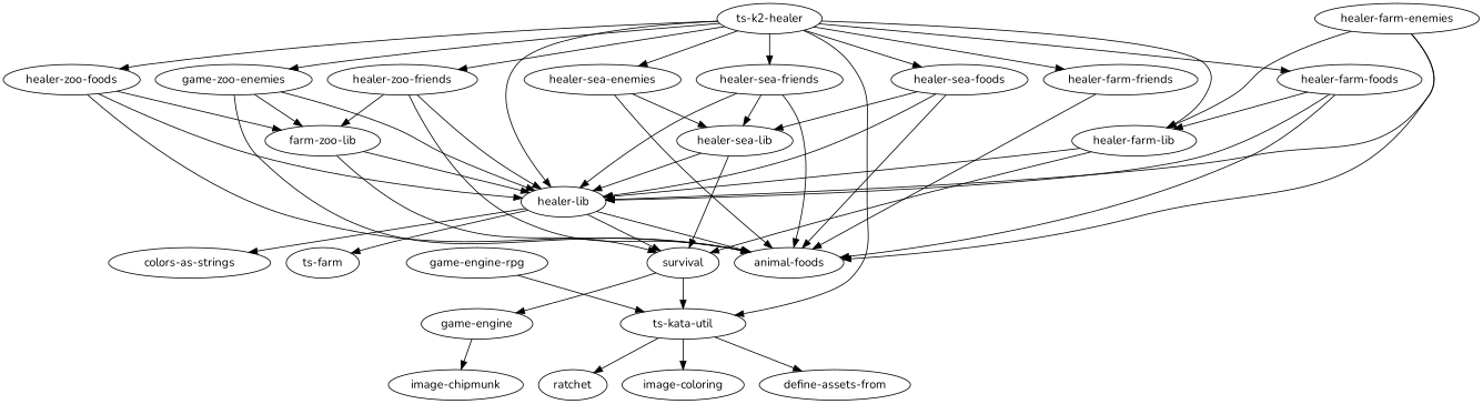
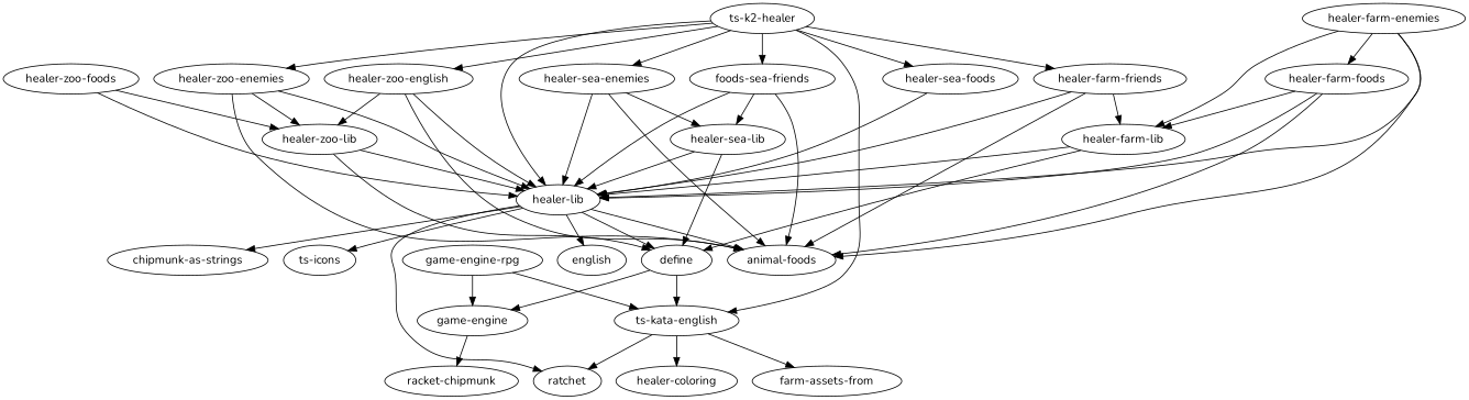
  digraph {
    fontname=Nunito
    node [fontname=Nunito]
    edge [fontname=Nunito]
    n1 [label="healer-farm-foods"]
    n2 [label="healer-lib"]
    n3 [label="animal-foods"]
    n4 [label="healer-farm-lib"]
-   n6 [label="ts-kata-util"]
-   n7 [label="image-coloring"]
+   n5 [label=english]
+   n6 [label="ts-kata-english"]
+   n7 [label="healer-coloring"]
    n8 [label=ratchet]
-   n9 [label="define-assets-from"]
+   n9 [label="farm-assets-from"]
    n10 [label="healer-sea-enemies"]
    n11 [label="healer-sea-lib"]
    n12 [label="healer-zoo-foods"]
-   n13 [label="farm-zoo-lib"]
+   n13 [label="healer-zoo-lib"]
    n14 [label="game-engine-rpg"]
    n15 [label="game-engine"]
-   n16 [label="healer-sea-friends"]
-   n17 [label="game-zoo-enemies"]
+   n16 [label="foods-sea-friends"]
+   n17 [label="healer-zoo-enemies"]
    n18 [label="healer-sea-foods"]
-   n19 [label=survival]
-   n20 [label="image-chipmunk"]
-   n21 [label="colors-as-strings"]
-   n22 [label="ts-farm"]
-   n23 [label="healer-zoo-friends"]
+   n19 [label=define]
+   n20 [label="racket-chipmunk"]
+   n21 [label="chipmunk-as-strings"]
+   n22 [label="ts-icons"]
+   n23 [label="healer-zoo-english"]
    n24 [label="ts-k2-healer"]
    n25 [label="healer-farm-enemies"]
    n26 [label="healer-farm-friends"]
    subgraph sub_1 {
    }
    subgraph sub_2 {
      n1
      n2
      n3
      n4
+     n5
      n6
      n7
      n8
      n9
      n10
      n11
      n12
      n13
      n14
      n15
      n16
      n17
      n18
      n19
      n20
      n21
      n22
      n23
      n24
      n25
      n26
    }
    n1 -> n2
    n1 -> n3
    n1 -> n4
    n2 -> n3
+   n2 -> n5
+   n2 -> n8
    n2 -> n19
    n2 -> n21
    n2 -> n22
    n4 -> n2
    n4 -> n19
    n6 -> n7
    n6 -> n8
    n6 -> n9
+   n10 -> n2
    n10 -> n3
    n10 -> n11
    n11 -> n2
    n11 -> n19
    n12 -> n2
-   n12 -> n3
    n12 -> n13
    n13 -> n2
    n13 -> n19
    n14 -> n6
+   n14 -> n15
    n15 -> n20
    n16 -> n2
    n16 -> n3
    n16 -> n11
    n17 -> n2
    n17 -> n3
    n17 -> n13
    n18 -> n2
-   n18 -> n3
-   n18 -> n11
    n19 -> n6
    n19 -> n15
    n23 -> n2
    n23 -> n3
    n23 -> n13
-   n24 -> n1
+   n25 -> n1
    n24 -> n2
    n24 -> n6
    n24 -> n10
-   n24 -> n12
    n24 -> n16
    n24 -> n17
    n24 -> n18
    n24 -> n23
    n24 -> n26
    n25 -> n2
    n25 -> n3
    n25 -> n4
+   n26 -> n2
    n26 -> n3
-   n24 -> n4
+   n26 -> n4
  }
